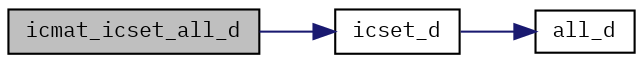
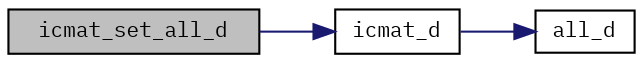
  digraph {
    fontname="IBM Plex Mono"
    rankdir=LR
    node [color=black fillcolor=white fontname="IBM Plex Mono" fontsize=10 shape=record style=filled]
    edge [color=midnightblue fontname="IBM Plex Mono" fontsize=10 labelfontname=Helvetica labelfontsize=10 style=solid]
-   n1 [fillcolor=grey75 fontcolor=black height=0.2 label=icmat_icset_all_d width=0.4]
-   n2 [height=0.2 label=icset_d width=0.4]
+   n1 [fillcolor=grey75 fontcolor=black height=0.2 label=icmat_set_all_d width=0.4]
+   n2 [height=0.2 label=icmat_d width=0.4]
    n3 [height=0.2 label=all_d width=0.4]
    n1 -> n2
    n2 -> n3
  }
